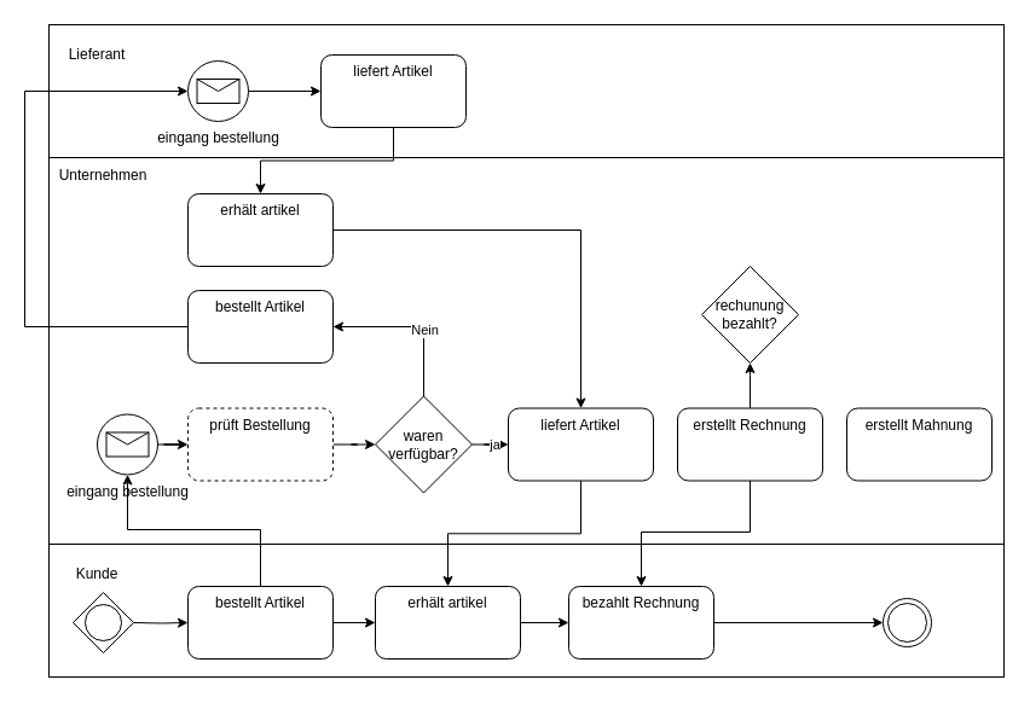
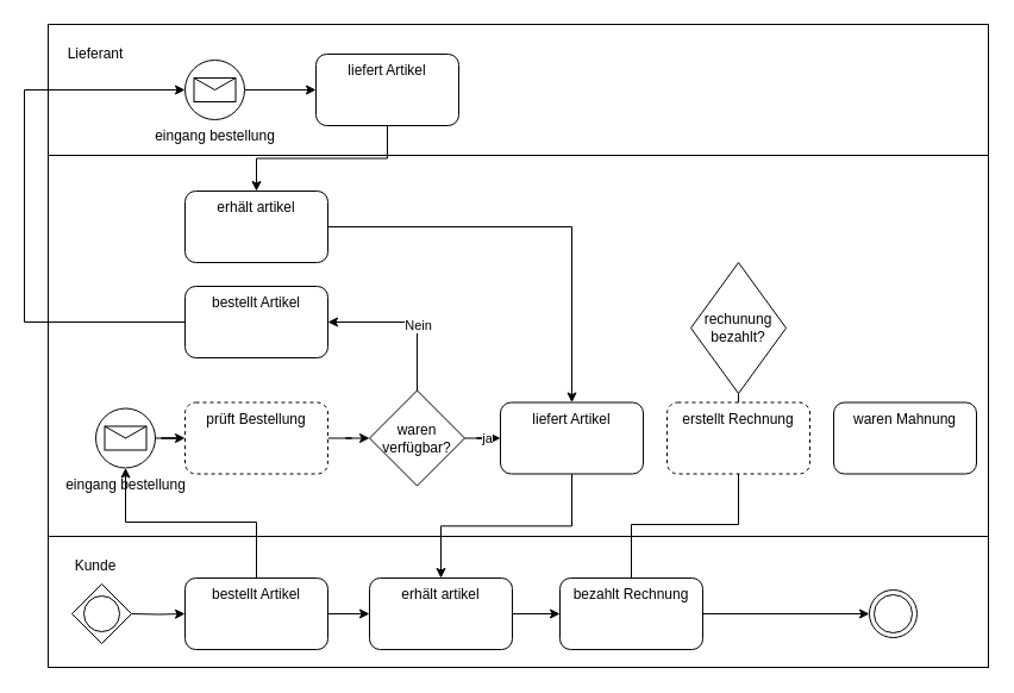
  <mxCell id="0" />
  <mxCell id="1" parent="0" />
  <mxCell id="2" value="" style="rounded=0;whiteSpace=wrap;html=1;" vertex="1" parent="1"><mxGeometry x="40" y="20" width="790" height="110" as="geometry" /></mxCell>
  <mxCell id="3" value="Lieferant" style="text;html=1;align=center;verticalAlign=middle;whiteSpace=wrap;rounded=0;" vertex="1" parent="1"><mxGeometry x="50" y="30" width="60" height="30" as="geometry" /></mxCell>
  <mxCell id="4" value="" style="rounded=0;whiteSpace=wrap;html=1;" vertex="1" parent="1"><mxGeometry x="40" y="450" width="790" height="110" as="geometry" /></mxCell>
  <mxCell id="5" value="" style="rounded=0;whiteSpace=wrap;html=1;" vertex="1" parent="1"><mxGeometry x="40" y="130" width="790" height="320" as="geometry" /></mxCell>
  <mxCell id="6" value="Kunde" style="text;html=1;align=center;verticalAlign=middle;whiteSpace=wrap;rounded=0;" vertex="1" parent="1"><mxGeometry x="50" y="460" width="60" height="30" as="geometry" /></mxCell>
- <mxCell id="7" value="Unternehmen" style="text;html=1;align=center;verticalAlign=middle;whiteSpace=wrap;rounded=0;" vertex="1" parent="1"><mxGeometry x="55" y="130" width="60" height="30" as="geometry" /></mxCell>
  <mxCell id="8" value="" style="edgeStyle=orthogonalEdgeStyle;rounded=0;orthogonalLoop=1;jettySize=auto;html=1;" edge="1" parent="1" target="11"><mxGeometry relative="1" as="geometry"><mxPoint x="110" y="515" as="sourcePoint" /></mxGeometry></mxCell>
  <mxCell id="9" value="" style="edgeStyle=orthogonalEdgeStyle;rounded=0;orthogonalLoop=1;jettySize=auto;html=1;entryX=0.5;entryY=1;entryDx=0;entryDy=0;entryPerimeter=0;exitX=0.5;exitY=0;exitDx=0;exitDy=0;" edge="1" parent="1" source="11" target="20"><mxGeometry relative="1" as="geometry"><mxPoint x="220" y="682.5" as="sourcePoint" /><Array as="points"><mxPoint x="215" y="438" /><mxPoint x="105" y="438" /></Array></mxGeometry></mxCell>
  <mxCell id="10" value="" style="edgeStyle=orthogonalEdgeStyle;rounded=0;orthogonalLoop=1;jettySize=auto;html=1;" edge="1" parent="1" source="11" target="28"><mxGeometry relative="1" as="geometry" /></mxCell>
  <mxCell id="11" value="bestellt Artikel" style="rounded=1;whiteSpace=wrap;html=1;verticalAlign=top;labelBackgroundColor=none;" vertex="1" parent="1"><mxGeometry x="155" y="485" width="120" height="60" as="geometry" /></mxCell>
  <mxCell id="12" value="" style="edgeStyle=orthogonalEdgeStyle;rounded=0;orthogonalLoop=1;jettySize=auto;html=1;" edge="1" parent="1" source="13" target="18"><mxGeometry relative="1" as="geometry" /></mxCell>
  <mxCell id="13" value="prüft Bestellung" style="rounded=1;whiteSpace=wrap;html=1;verticalAlign=top;labelBackgroundColor=none;dashed=1;" vertex="1" parent="1"><mxGeometry x="155" y="337.5" width="120" height="60" as="geometry" /></mxCell>
  <mxCell id="14" style="edgeStyle=orthogonalEdgeStyle;rounded=0;orthogonalLoop=1;jettySize=auto;html=1;entryX=1;entryY=0.5;entryDx=0;entryDy=0;" edge="1" parent="1" source="18" target="24"><mxGeometry relative="1" as="geometry"><Array as="points"><mxPoint x="350" y="270" /></Array></mxGeometry></mxCell>
  <mxCell id="15" value="Nein" style="edgeLabel;html=1;align=center;verticalAlign=middle;resizable=0;points=[];" vertex="1" connectable="0" parent="14"><mxGeometry x="-0.173" relative="1" as="geometry"><mxPoint as="offset" /></mxGeometry></mxCell>
  <mxCell id="16" value="" style="edgeStyle=orthogonalEdgeStyle;rounded=0;orthogonalLoop=1;jettySize=auto;html=1;" edge="1" parent="1" source="18" target="26"><mxGeometry relative="1" as="geometry" /></mxCell>
  <mxCell id="17" value="ja" style="edgeLabel;html=1;align=center;verticalAlign=middle;resizable=0;points=[];" vertex="1" connectable="0" parent="16"><mxGeometry x="-0.136" relative="1" as="geometry"><mxPoint as="offset" /></mxGeometry></mxCell>
  <mxCell id="18" value="waren verfügbar?" style="rhombus;whiteSpace=wrap;html=1;" vertex="1" parent="1"><mxGeometry x="310" y="327.5" width="80" height="80" as="geometry" /></mxCell>
  <mxCell id="19" value="" style="edgeStyle=orthogonalEdgeStyle;rounded=0;orthogonalLoop=1;jettySize=auto;html=1;" edge="1" parent="1" source="20" target="13"><mxGeometry relative="1" as="geometry" /></mxCell>
  <mxCell id="20" value="eingang bestellung" style="points=[[0.145,0.145,0],[0.5,0,0],[0.855,0.145,0],[1,0.5,0],[0.855,0.855,0],[0.5,1,0],[0.145,0.855,0],[0,0.5,0]];shape=mxgraph.bpmn.event;html=1;verticalLabelPosition=bottom;labelBackgroundColor=none;verticalAlign=top;align=center;perimeter=ellipsePerimeter;outlineConnect=0;aspect=fixed;outline=standard;symbol=message;" vertex="1" parent="1"><mxGeometry x="80" y="342.5" width="50" height="50" as="geometry" /></mxCell>
  <mxCell id="21" value="" style="edgeStyle=orthogonalEdgeStyle;rounded=0;orthogonalLoop=1;jettySize=auto;html=1;" edge="1" parent="1" source="22" target="31"><mxGeometry relative="1" as="geometry" /></mxCell>
  <mxCell id="22" value="eingang bestellung" style="points=[[0.145,0.145,0],[0.5,0,0],[0.855,0.145,0],[1,0.5,0],[0.855,0.855,0],[0.5,1,0],[0.145,0.855,0],[0,0.5,0]];shape=mxgraph.bpmn.event;html=1;verticalLabelPosition=bottom;labelBackgroundColor=none;verticalAlign=top;align=center;perimeter=ellipsePerimeter;outlineConnect=0;aspect=fixed;outline=standard;symbol=message;" vertex="1" parent="1"><mxGeometry x="155" y="50" width="50" height="50" as="geometry" /></mxCell>
  <mxCell id="23" style="edgeStyle=orthogonalEdgeStyle;rounded=0;orthogonalLoop=1;jettySize=auto;html=1;exitX=0;exitY=0.5;exitDx=0;exitDy=0;entryX=0;entryY=0.5;entryDx=0;entryDy=0;entryPerimeter=0;" edge="1" parent="1" source="24" target="22"><mxGeometry relative="1" as="geometry"><mxPoint x="145" y="270" as="sourcePoint" /><mxPoint x="145.505" y="80" as="targetPoint" /><Array as="points"><mxPoint x="20" y="270" /><mxPoint x="20" y="75" /></Array></mxGeometry></mxCell>
  <mxCell id="24" value="bestellt Artikel" style="rounded=1;whiteSpace=wrap;html=1;verticalAlign=top;labelBackgroundColor=none;" vertex="1" parent="1"><mxGeometry x="155" y="240" width="120" height="60" as="geometry" /></mxCell>
  <mxCell id="25" style="edgeStyle=orthogonalEdgeStyle;rounded=0;orthogonalLoop=1;jettySize=auto;html=1;entryX=0.5;entryY=0;entryDx=0;entryDy=0;" edge="1" parent="1" source="26" target="28"><mxGeometry relative="1" as="geometry" /></mxCell>
  <mxCell id="26" value="liefert Artikel" style="rounded=1;whiteSpace=wrap;html=1;verticalAlign=top;labelBackgroundColor=none;" vertex="1" parent="1"><mxGeometry x="420" y="337.5" width="120" height="60" as="geometry" /></mxCell>
  <mxCell id="27" value="" style="edgeStyle=orthogonalEdgeStyle;rounded=0;orthogonalLoop=1;jettySize=auto;html=1;" edge="1" parent="1" source="28" target="30"><mxGeometry relative="1" as="geometry" /></mxCell>
  <mxCell id="28" value="erhält artikel" style="rounded=1;whiteSpace=wrap;html=1;verticalAlign=top;labelBackgroundColor=none;" vertex="1" parent="1"><mxGeometry x="310" y="485" width="120" height="60" as="geometry" /></mxCell>
  <mxCell id="29" style="edgeStyle=orthogonalEdgeStyle;rounded=0;orthogonalLoop=1;jettySize=auto;html=1;entryX=0;entryY=0.5;entryDx=0;entryDy=0;" edge="1" parent="1" source="30" target="36"><mxGeometry relative="1" as="geometry" /></mxCell>
  <mxCell id="30" value="bezahlt Rechnung" style="rounded=1;whiteSpace=wrap;html=1;verticalAlign=top;labelBackgroundColor=none;" vertex="1" parent="1"><mxGeometry x="470" y="485" width="120" height="60" as="geometry" /></mxCell>
  <mxCell id="31" value="liefert Artikel" style="rounded=1;whiteSpace=wrap;html=1;verticalAlign=top;labelBackgroundColor=none;" vertex="1" parent="1"><mxGeometry x="265" y="45" width="120" height="60" as="geometry" /></mxCell>
  <mxCell id="32" style="edgeStyle=orthogonalEdgeStyle;rounded=0;orthogonalLoop=1;jettySize=auto;html=1;entryX=0.5;entryY=0;entryDx=0;entryDy=0;" edge="1" parent="1" source="31" target="39"><mxGeometry relative="1" as="geometry" /></mxCell>
- <mxCell id="33" style="edgeStyle=orthogonalEdgeStyle;rounded=0;orthogonalLoop=1;jettySize=auto;html=1;" edge="1" parent="1" source="35" target="30"><mxGeometry relative="1" as="geometry"><Array as="points"><mxPoint x="620" y="440" /><mxPoint x="530" y="440" /></Array></mxGeometry></mxCell>
+ <mxCell id="33" style="edgeStyle=orthogonalEdgeStyle;rounded=0;orthogonalLoop=1;jettySize=auto;html=1;endArrow=none;" edge="1" parent="1" source="35" target="30"><mxGeometry relative="1" as="geometry"><Array as="points"><mxPoint x="620" y="440" /><mxPoint x="530" y="440" /></Array></mxGeometry></mxCell>
  <mxCell id="34" value="" style="edgeStyle=orthogonalEdgeStyle;rounded=0;orthogonalLoop=1;jettySize=auto;html=1;entryX=0.5;entryY=1;entryDx=0;entryDy=0;" edge="1" parent="1" source="35" target="41"><mxGeometry relative="1" as="geometry"><Array as="points"><mxPoint x="620" y="310" /><mxPoint x="620" y="310" /></Array></mxGeometry></mxCell>
- <mxCell id="35" value="erstellt Rechnung" style="rounded=1;whiteSpace=wrap;html=1;verticalAlign=top;labelBackgroundColor=none;" vertex="1" parent="1"><mxGeometry x="560" y="337.5" width="120" height="60" as="geometry" /></mxCell>
+ <mxCell id="35" value="erstellt Rechnung" style="rounded=1;whiteSpace=wrap;html=1;verticalAlign=top;labelBackgroundColor=none;dashed=1;" vertex="1" parent="1"><mxGeometry x="560" y="337.5" width="120" height="60" as="geometry" /></mxCell>
  <mxCell id="36" value="" style="ellipse;shape=doubleEllipse;html=1;dashed=0;whiteSpace=wrap;aspect=fixed;" vertex="1" parent="1"><mxGeometry x="730" y="495" width="40" height="40" as="geometry" /></mxCell>
  <mxCell id="37" value="" style="points=[[0.25,0.25,0],[0.5,0,0],[0.75,0.25,0],[1,0.5,0],[0.75,0.75,0],[0.5,1,0],[0.25,0.75,0],[0,0.5,0]];shape=mxgraph.bpmn.gateway2;html=1;verticalLabelPosition=bottom;labelBackgroundColor=#ffffff;verticalAlign=top;align=center;perimeter=rhombusPerimeter;outlineConnect=0;outline=standard;symbol=general;" vertex="1" parent="1"><mxGeometry x="60" y="490" width="50" height="50" as="geometry" /></mxCell>
  <mxCell id="38" value="" style="edgeStyle=orthogonalEdgeStyle;rounded=0;orthogonalLoop=1;jettySize=auto;html=1;" edge="1" parent="1" source="39" target="26"><mxGeometry relative="1" as="geometry" /></mxCell>
  <mxCell id="39" value="erhält artikel" style="rounded=1;whiteSpace=wrap;html=1;verticalAlign=top;labelBackgroundColor=none;" vertex="1" parent="1"><mxGeometry x="155" y="160" width="120" height="60" as="geometry" /></mxCell>
- <mxCell id="40" value="erstellt Mahnung" style="rounded=1;whiteSpace=wrap;html=1;verticalAlign=top;labelBackgroundColor=none;" vertex="1" parent="1"><mxGeometry x="700" y="337.5" width="120" height="60" as="geometry" /></mxCell>
- <mxCell id="41" value="rechunung bezahlt?" style="rhombus;whiteSpace=wrap;html=1;" vertex="1" parent="1"><mxGeometry x="580" y="220" width="80" height="80" as="geometry" /></mxCell>
+ <mxCell id="40" value="waren Mahnung" style="rounded=1;whiteSpace=wrap;html=1;verticalAlign=top;labelBackgroundColor=none;" vertex="1" parent="1"><mxGeometry x="700" y="337.5" width="120" height="60" as="geometry" /></mxCell>
+ <mxCell id="41" value="rechunung bezahlt?" style="rhombus;whiteSpace=wrap;html=1;" vertex="1" parent="1"><mxGeometry x="580" y="220" width="80" height="110" as="geometry" /></mxCell>
